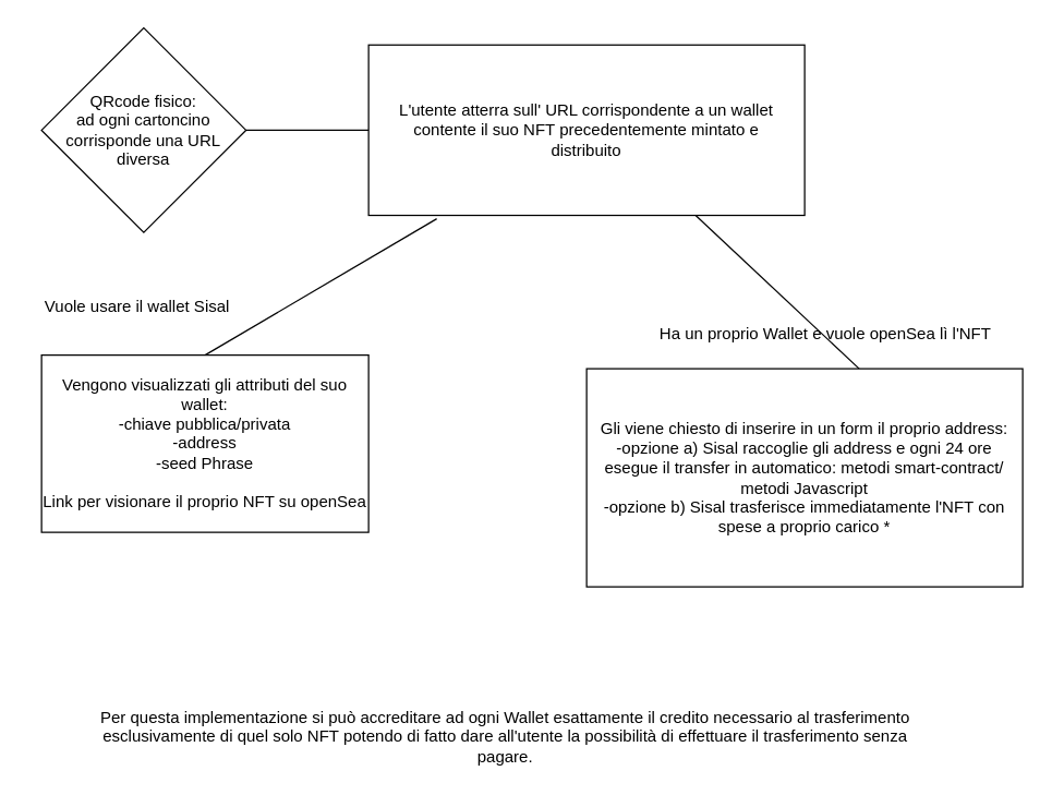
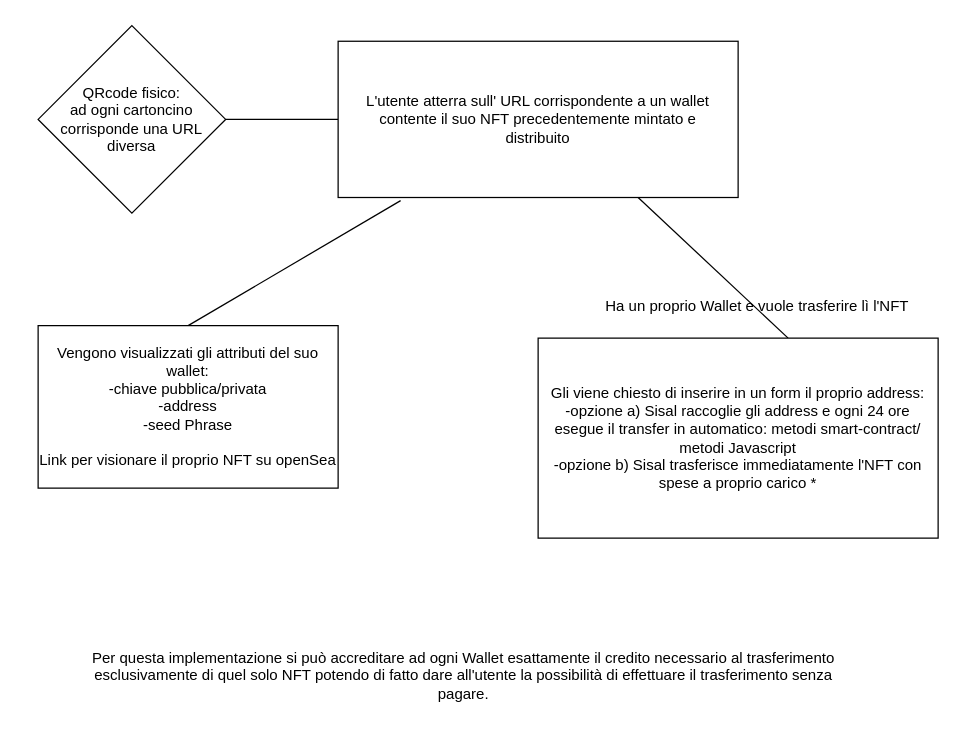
  <mxCell id="0" />
  <mxCell id="1" parent="0" />
  <mxCell id="2" value="QRcode fisico:&lt;br&gt;ad ogni cartoncino corrisponde una URL diversa" style="rhombus;whiteSpace=wrap;html=1;" parent="1" vertex="1"><mxGeometry x="30" y="20" width="150" height="150" as="geometry" /></mxCell>
  <mxCell id="3" value="" style="endArrow=none;html=1;rounded=0;exitX=1;exitY=0.5;exitDx=0;exitDy=0;" parent="1" source="2" target="4" edge="1"><mxGeometry width="50" height="50" relative="1" as="geometry"><mxPoint x="390" y="360" as="sourcePoint" /><mxPoint x="320" y="95" as="targetPoint" /></mxGeometry></mxCell>
  <mxCell id="4" value="L'utente atterra sull' URL corrispondente a un wallet&lt;br&gt;contente il suo NFT precedentemente mintato e&lt;br&gt;distribuito" style="rounded=0;whiteSpace=wrap;html=1;" parent="1" vertex="1"><mxGeometry x="270" y="32.5" width="320" height="125" as="geometry" /></mxCell>
  <mxCell id="5" value="" style="endArrow=none;html=1;rounded=0;" parent="1" edge="1"><mxGeometry width="50" height="50" relative="1" as="geometry"><mxPoint x="150" y="260" as="sourcePoint" /><mxPoint x="320" y="160" as="targetPoint" /></mxGeometry></mxCell>
- <mxCell id="6" value="Vuole usare il wallet Sisal" style="text;html=1;align=center;verticalAlign=middle;resizable=0;points=[];autosize=1;strokeColor=none;fillColor=none;" parent="1" vertex="1"><mxGeometry x="20" y="210" width="160" height="30" as="geometry" /></mxCell>
  <mxCell id="7" value="Vengono visualizzati gli attributi del suo wallet:&lt;br&gt;-chiave pubblica/privata&lt;br&gt;-address&lt;br&gt;-seed Phrase&lt;br&gt;&lt;br&gt;Link per visionare il proprio NFT su openSea" style="rounded=0;whiteSpace=wrap;html=1;" parent="1" vertex="1"><mxGeometry x="30" y="260" width="240" height="130" as="geometry" /></mxCell>
  <mxCell id="8" value="" style="endArrow=none;html=1;rounded=0;entryX=0.75;entryY=1;entryDx=0;entryDy=0;" parent="1" target="4" edge="1"><mxGeometry width="50" height="50" relative="1" as="geometry"><mxPoint x="630" y="270" as="sourcePoint" /><mxPoint x="440" y="250" as="targetPoint" /></mxGeometry></mxCell>
  <mxCell id="9" value="Gli viene chiesto di inserire in un form il proprio address:&lt;br&gt;-opzione a) Sisal raccoglie gli address e ogni 24 ore esegue il transfer in automatico: metodi smart-contract/&lt;br&gt;metodi Javascript&lt;br&gt;-opzione b) Sisal trasferisce immediatamente l'NFT con&lt;br&gt;spese a proprio carico *" style="rounded=0;whiteSpace=wrap;html=1;" parent="1" vertex="1"><mxGeometry x="430" y="270" width="320" height="160" as="geometry" /></mxCell>
- <mxCell id="10" value="Ha un proprio Wallet e vuole openSea lì l'NFT" style="text;html=1;align=center;verticalAlign=middle;resizable=0;points=[];autosize=1;strokeColor=none;fillColor=none;" parent="1" vertex="1"><mxGeometry x="470" y="230" width="270" height="30" as="geometry" /></mxCell>
+ <mxCell id="10" value="Ha un proprio Wallet e vuole trasferire lì l'NFT" style="text;html=1;align=center;verticalAlign=middle;resizable=0;points=[];autosize=1;strokeColor=none;fillColor=none;" parent="1" vertex="1"><mxGeometry x="470" y="230" width="270" height="30" as="geometry" /></mxCell>
  <mxCell id="11" value="Per questa implementazione si può accreditare ad ogni Wallet esattamente il credito necessario al trasferimento&lt;br&gt;esclusivamente di quel solo NFT potendo di fatto dare all'utente la possibilità di effettuare il trasferimento senza&lt;br&gt;pagare." style="text;html=1;align=center;verticalAlign=middle;resizable=0;points=[];autosize=1;strokeColor=none;fillColor=none;" parent="1" vertex="1"><mxGeometry x="60" y="510" width="620" height="60" as="geometry" /></mxCell>
